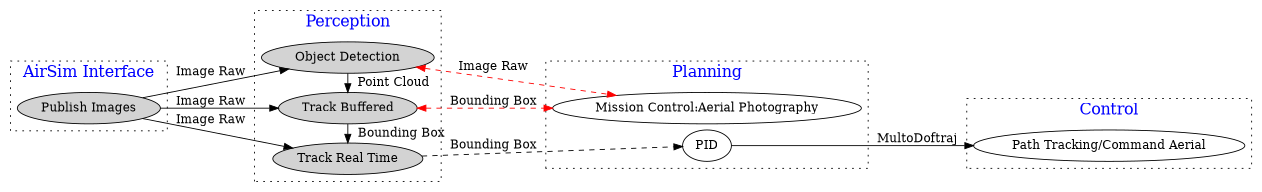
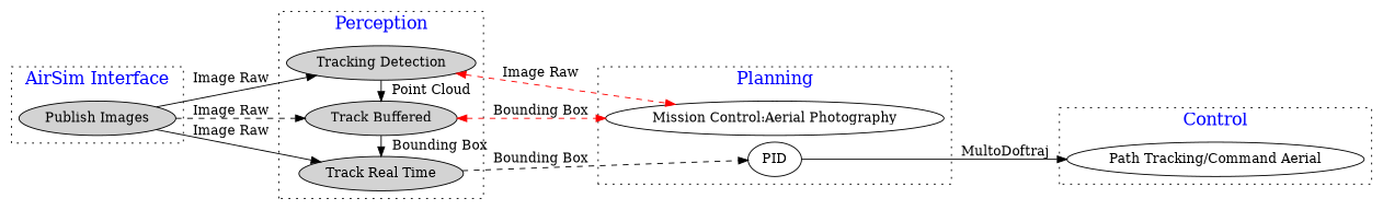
  digraph {
    nodesep=0.1
    rankdir=LR
    style=dotted
    node [style=filled]
    "Publish Images"
-   "Object Detection"
+   "Object Detection" [label="Tracking Detection"]
    "Track Buffered"
    "Track Real Time"
    "Mission Control:Aerial Photography" [style=""]
    PID [style=""]
    n7 [label="Path Tracking/Command Aerial" style=""]
    subgraph cluster_1 {
      fontcolor=blue
      fontsize=18
      label="AirSim Interface"
      subgraph sub_2 {
        fontcolor=blue
        fontsize=18
        label="AirSim Interface"
        rank=same
        "Publish Images"
      }
    }
    subgraph cluster_3 {
      fontcolor=blue
      fontsize=18
      label=Perception
      subgraph sub_4 {
        fontcolor=blue
        fontsize=18
        label=Perception
        rank=same
        "Object Detection"
        "Track Buffered"
        "Track Real Time"
      }
    }
    subgraph cluster_5 {
      fontcolor=blue
      fontsize=18
      label=Planning
      subgraph sub_6 {
        fontcolor=blue
        fontsize=18
        label=Planning
        rank=same
        "Mission Control:Aerial Photography"
        PID
      }
    }
    subgraph cluster_7 {
      fontcolor=blue
      fontsize=18
      label=Control
      n7
    }
    "Publish Images" -> "Object Detection" [label="Image Raw"]
-   "Publish Images" -> "Track Buffered" [label="Image Raw"]
+   "Publish Images" -> "Track Buffered" [label="Image Raw" style=dashed]
    "Publish Images" -> "Track Real Time" [label="Image Raw"]
    "Object Detection" -> "Track Buffered" [label="                            Point Cloud"]
    "Object Detection" -> "Mission Control:Aerial Photography" [color=red dir=both label="Image Raw" style=dashed]
    "Track Buffered" -> "Track Real Time" [label="                                Bounding Box"]
    "Track Buffered" -> "Mission Control:Aerial Photography" [color=red dir=both label="Bounding Box" style=dashed]
    "Track Real Time" -> PID [label="Bounding Box" style=dashed]
    PID -> n7 [label=MultoDoftraj]
  }
